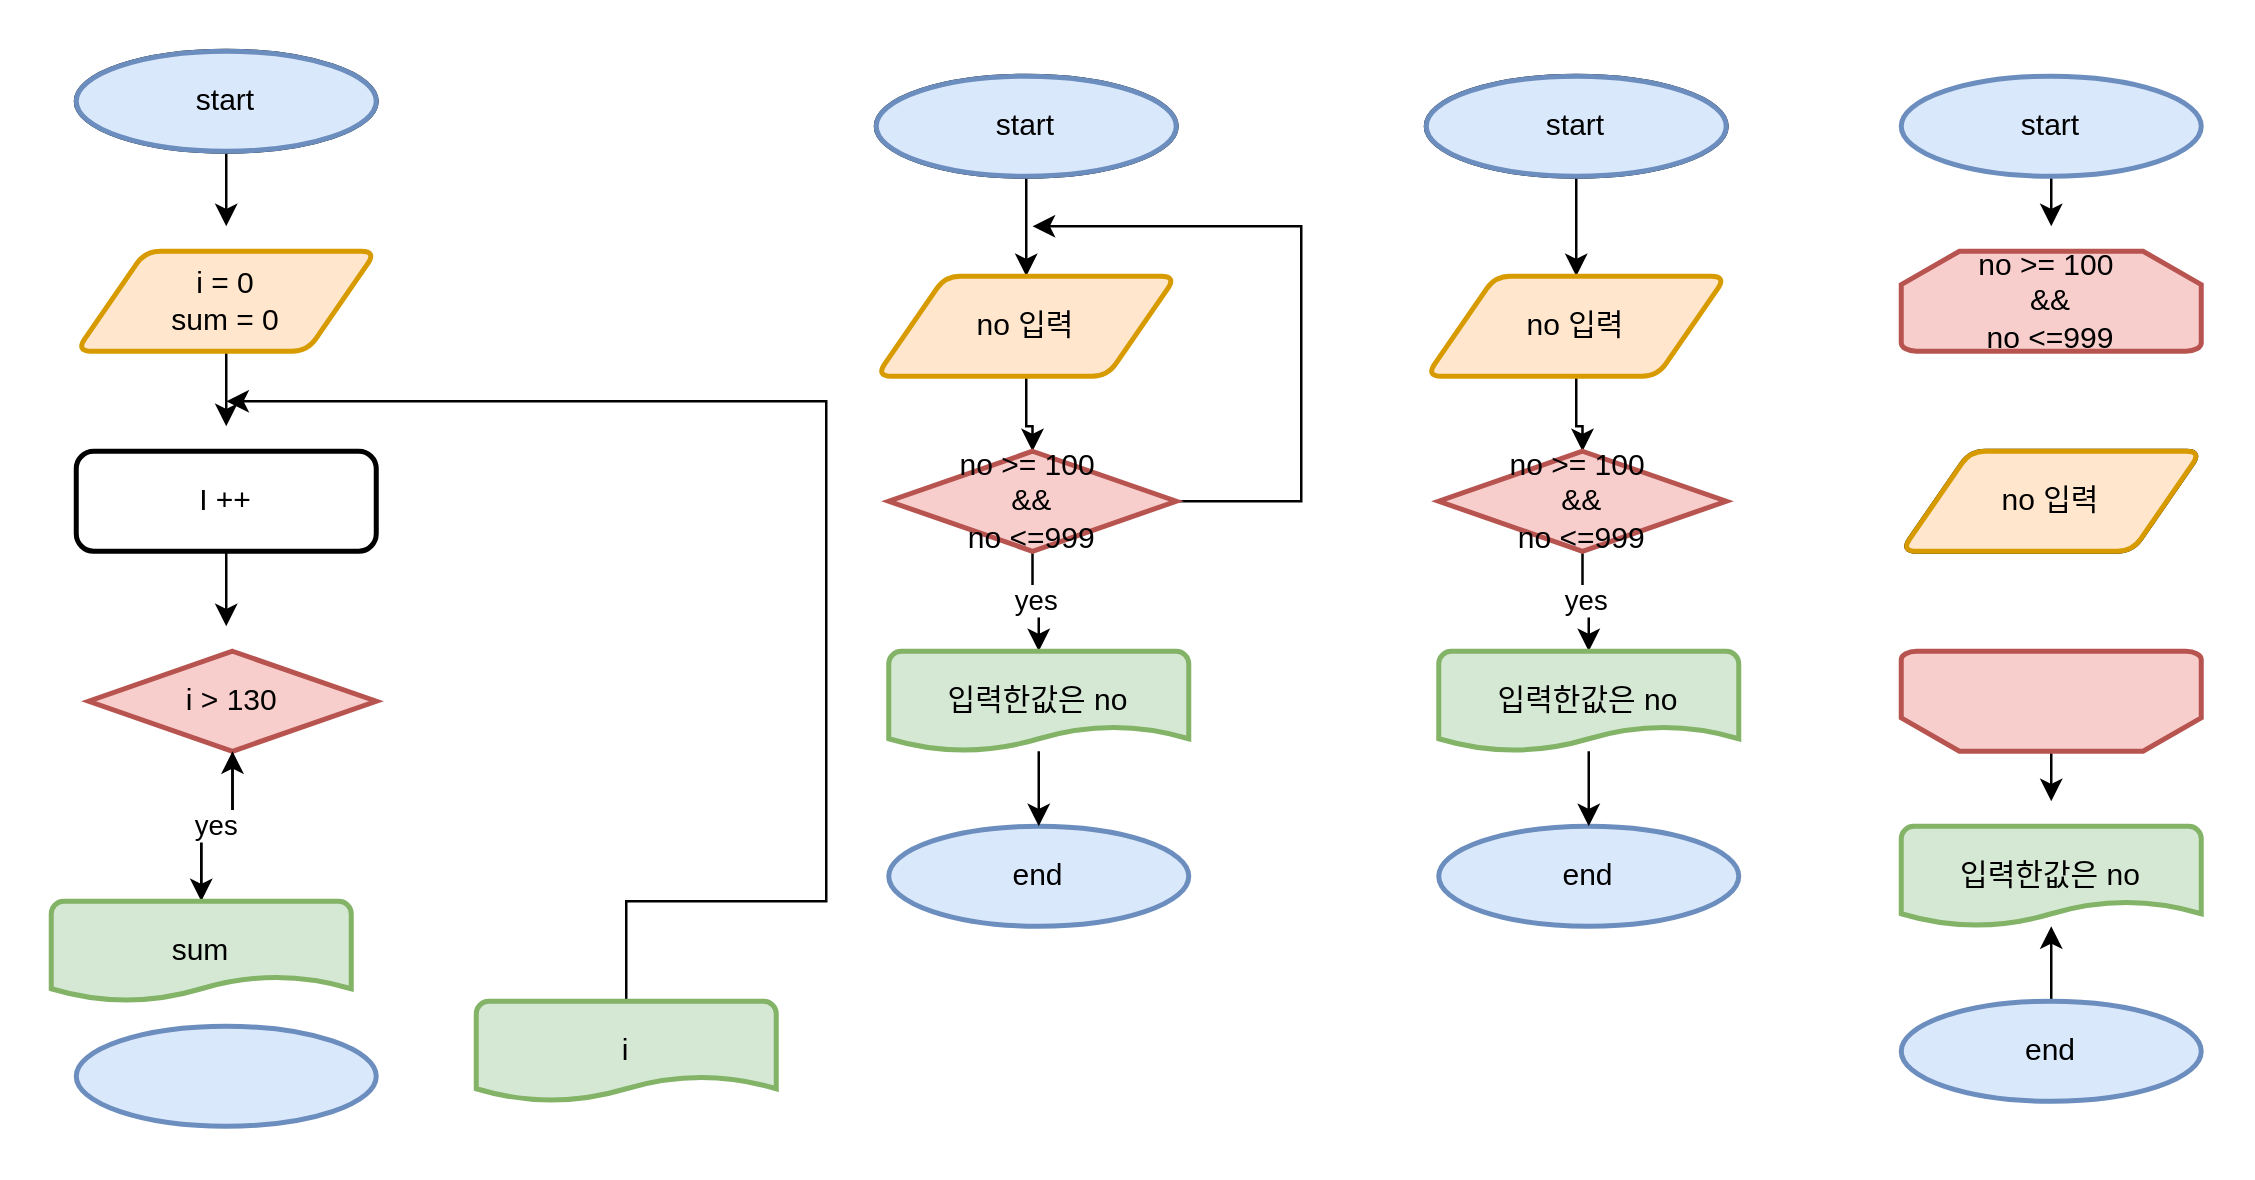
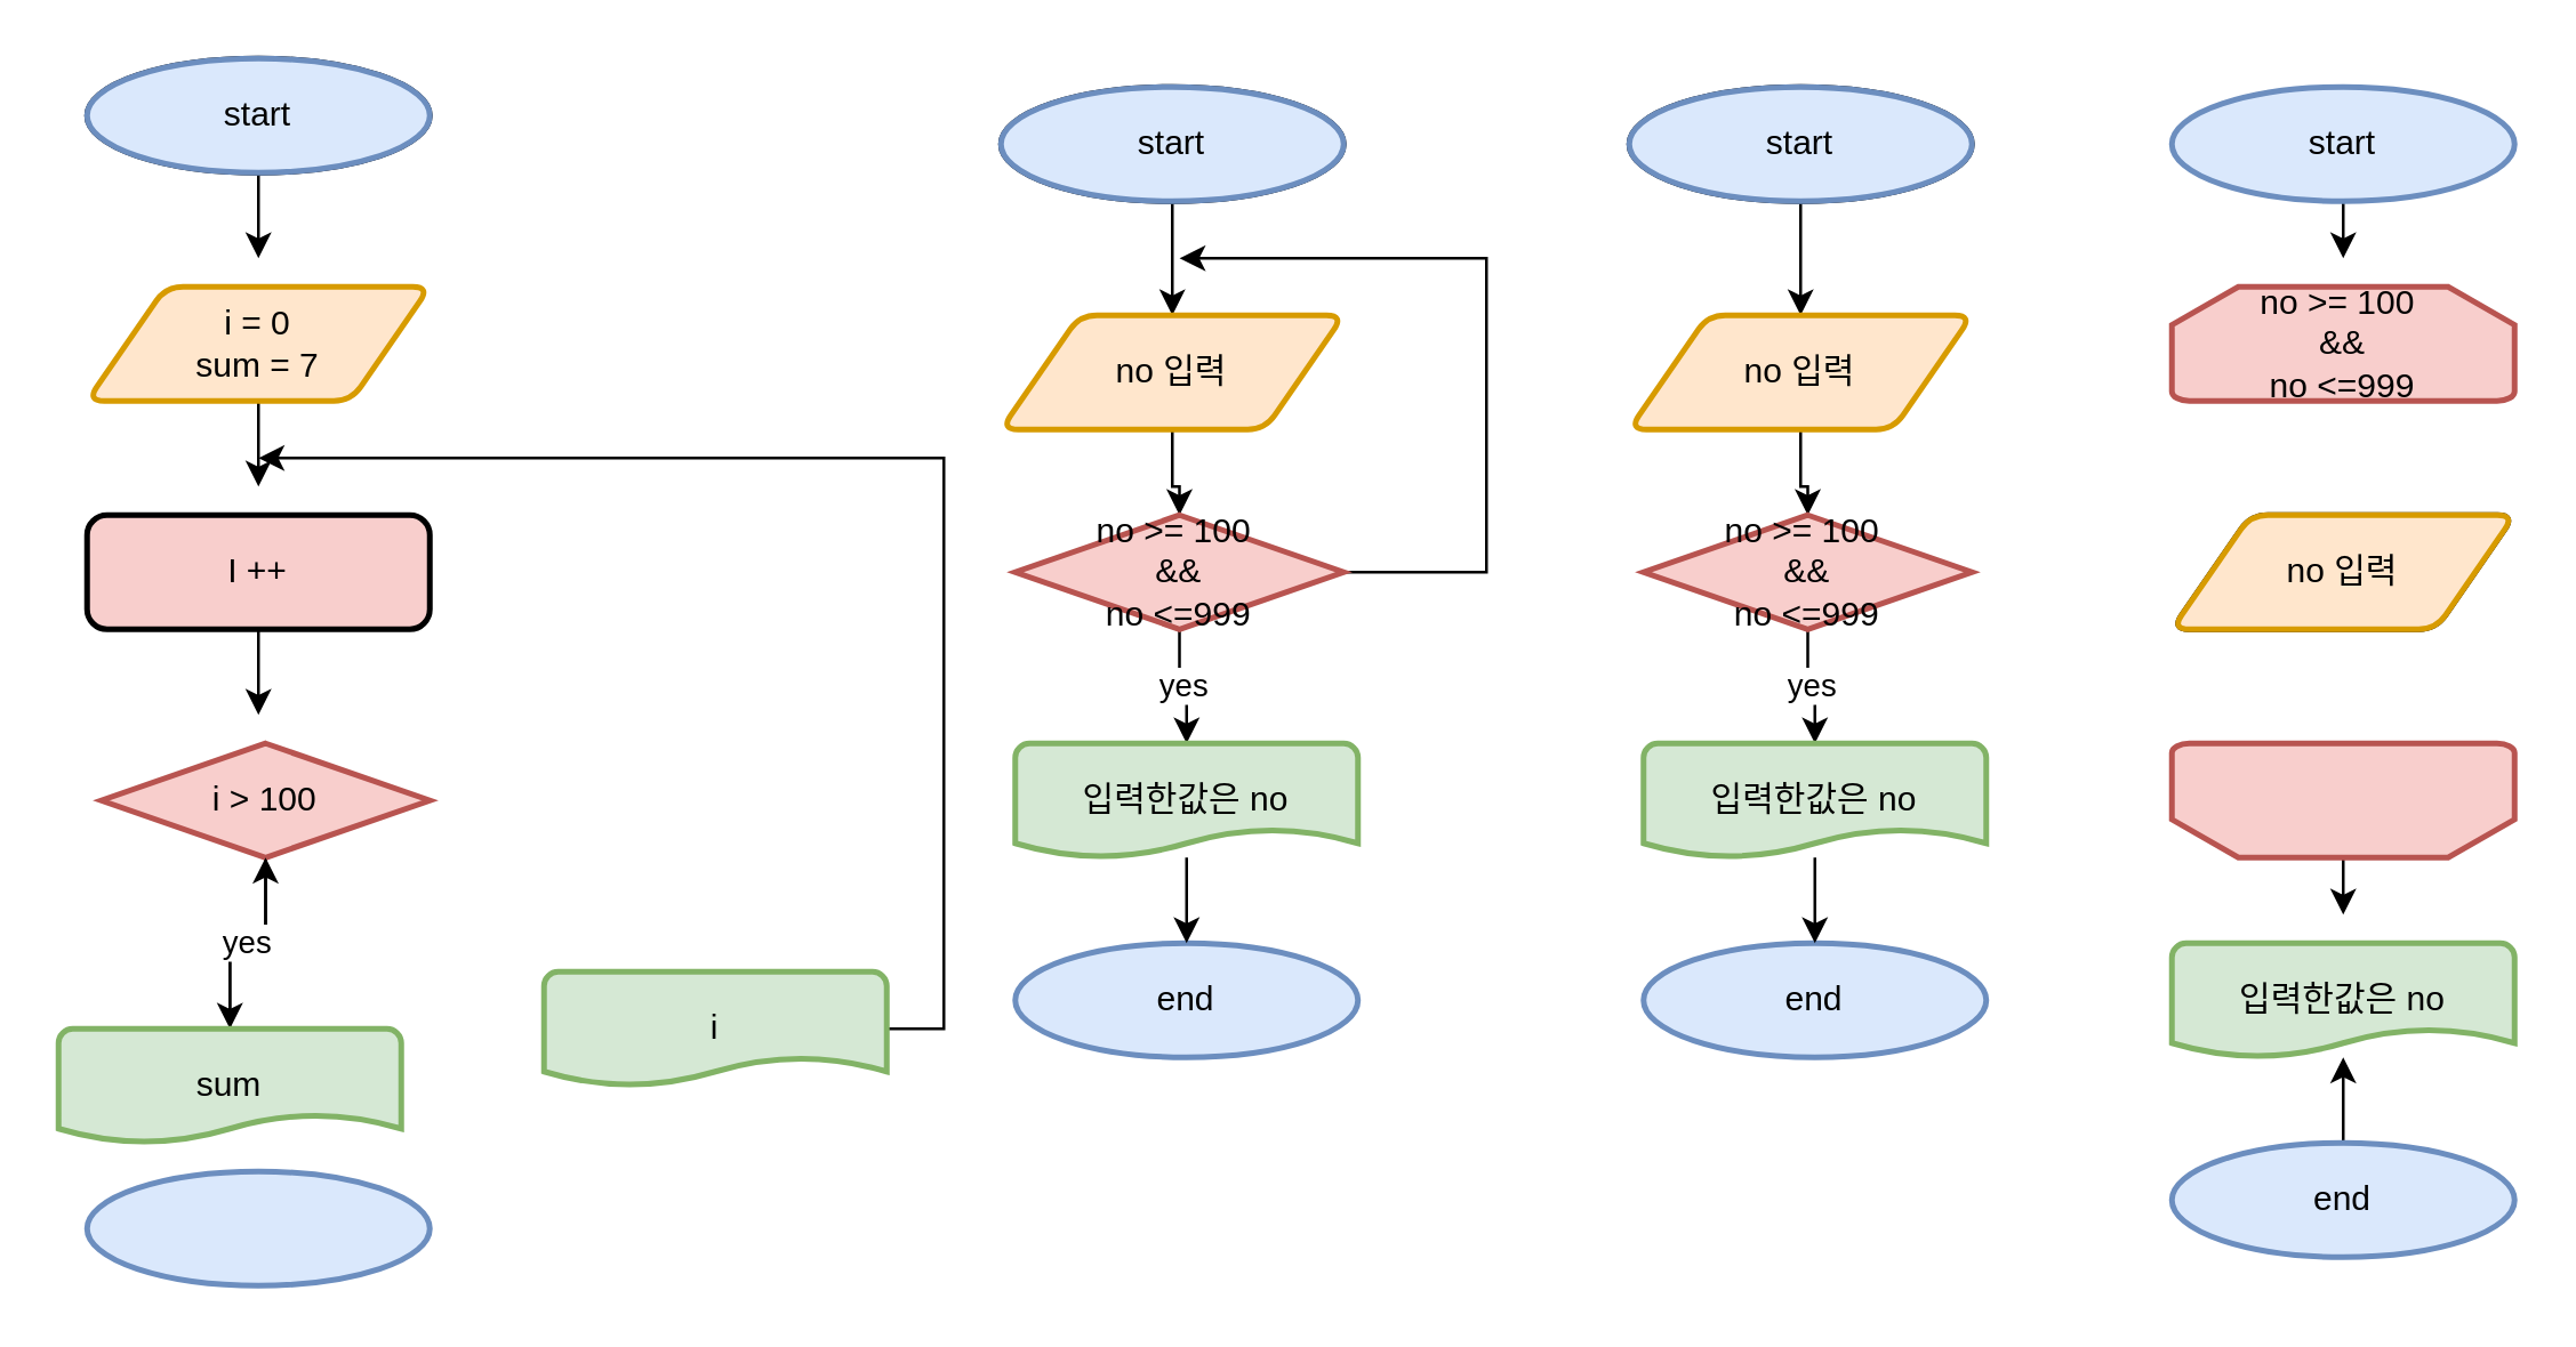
  <mxCell id="0" />
  <mxCell id="1" parent="0" />
  <mxCell id="2" value="start" style="strokeWidth=2;html=1;shape=mxgraph.flowchart.start_1;whiteSpace=wrap;" vertex="1" parent="1"><mxGeometry x="30" y="20" width="120" height="40" as="geometry" /></mxCell>
  <mxCell id="3" style="edgeStyle=orthogonalEdgeStyle;rounded=0;orthogonalLoop=1;jettySize=auto;html=1;" edge="1" parent="1" source="4"><mxGeometry relative="1" as="geometry"><mxPoint x="90" y="170" as="targetPoint" /></mxGeometry></mxCell>
- <mxCell id="4" value="i = 0&lt;br&gt;sum = 0" style="shape=parallelogram;html=1;strokeWidth=2;perimeter=parallelogramPerimeter;whiteSpace=wrap;rounded=1;arcSize=12;size=0.23;fillColor=#ffe6cc;strokeColor=#d79b00;" vertex="1" parent="1"><mxGeometry x="30" y="100" width="120" height="40" as="geometry" /></mxCell>
+ <mxCell id="4" value="i = 0&lt;br&gt;sum = 7" style="shape=parallelogram;html=1;strokeWidth=2;perimeter=parallelogramPerimeter;whiteSpace=wrap;rounded=1;arcSize=12;size=0.23;fillColor=#ffe6cc;strokeColor=#d79b00;" vertex="1" parent="1"><mxGeometry x="30" y="100" width="120" height="40" as="geometry" /></mxCell>
  <mxCell id="5" style="edgeStyle=orthogonalEdgeStyle;rounded=0;orthogonalLoop=1;jettySize=auto;html=1;" edge="1" parent="1" source="6"><mxGeometry relative="1" as="geometry"><mxPoint x="90" y="250" as="targetPoint" /></mxGeometry></mxCell>
- <mxCell id="6" value="I ++" style="rounded=1;whiteSpace=wrap;html=1;absoluteArcSize=1;arcSize=14;strokeWidth=2;" vertex="1" parent="1"><mxGeometry x="30" y="180" width="120" height="40" as="geometry" /></mxCell>
+ <mxCell id="6" value="I ++" style="rounded=1;whiteSpace=wrap;html=1;absoluteArcSize=1;arcSize=14;strokeWidth=2;fillColor=#f8cecc;" vertex="1" parent="1"><mxGeometry x="30" y="180" width="120" height="40" as="geometry" /></mxCell>
  <mxCell id="7" style="edgeStyle=orthogonalEdgeStyle;rounded=0;orthogonalLoop=1;jettySize=auto;html=1;entryX=0.5;entryY=0;entryDx=0;entryDy=0;entryPerimeter=0;" edge="1" parent="1" source="8" target="11"><mxGeometry relative="1" as="geometry" /></mxCell>
- <mxCell id="8" value="i &amp;gt; 130" style="strokeWidth=2;html=1;shape=mxgraph.flowchart.decision;whiteSpace=wrap;fillColor=#f8cecc;strokeColor=#b85450;" vertex="1" parent="1"><mxGeometry x="35" y="260" width="115" height="40" as="geometry" /></mxCell>
+ <mxCell id="8" value="i &amp;gt; 100" style="strokeWidth=2;html=1;shape=mxgraph.flowchart.decision;whiteSpace=wrap;fillColor=#f8cecc;strokeColor=#b85450;" vertex="1" parent="1"><mxGeometry x="35" y="260" width="115" height="40" as="geometry" /></mxCell>
  <mxCell id="9" value="" style="strokeWidth=2;html=1;shape=mxgraph.flowchart.start_1;whiteSpace=wrap;fillColor=#dae8fc;strokeColor=#6c8ebf;" vertex="1" parent="1"><mxGeometry x="30" y="410" width="120" height="40" as="geometry" /></mxCell>
  <mxCell id="10" value="yes" style="edgeStyle=orthogonalEdgeStyle;rounded=0;orthogonalLoop=1;jettySize=auto;html=1;" edge="1" parent="1" source="11" target="8"><mxGeometry relative="1" as="geometry" /></mxCell>
  <mxCell id="11" value="sum" style="strokeWidth=2;html=1;shape=mxgraph.flowchart.document2;whiteSpace=wrap;size=0.25;fillColor=#d5e8d4;strokeColor=#82b366;" vertex="1" parent="1"><mxGeometry x="20" y="360" width="120" height="40" as="geometry" /></mxCell>
  <mxCell id="12" style="edgeStyle=orthogonalEdgeStyle;rounded=0;orthogonalLoop=1;jettySize=auto;html=1;" edge="1" parent="1" source="13"><mxGeometry relative="1" as="geometry"><mxPoint x="90" y="160" as="targetPoint" /><Array as="points"><mxPoint x="330" y="360" /><mxPoint x="330" y="160" /></Array></mxGeometry></mxCell>
- <mxCell id="13" value="i" style="strokeWidth=2;html=1;shape=mxgraph.flowchart.document2;whiteSpace=wrap;size=0.25;fillColor=#d5e8d4;strokeColor=#82b366;" vertex="1" parent="1"><mxGeometry x="190" y="400" width="120" height="40" as="geometry" /></mxCell>
+ <mxCell id="13" value="i" style="strokeWidth=2;html=1;shape=mxgraph.flowchart.document2;whiteSpace=wrap;size=0.25;fillColor=#d5e8d4;strokeColor=#82b366;" vertex="1" parent="1"><mxGeometry x="190" y="340" width="120" height="40" as="geometry" /></mxCell>
  <mxCell id="14" style="edgeStyle=orthogonalEdgeStyle;rounded=0;orthogonalLoop=1;jettySize=auto;html=1;entryX=0.5;entryY=0;entryDx=0;entryDy=0;" edge="1" parent="1" source="15" target="17"><mxGeometry relative="1" as="geometry"><mxPoint x="410" y="100" as="targetPoint" /></mxGeometry></mxCell>
  <mxCell id="15" value="start" style="strokeWidth=2;html=1;shape=mxgraph.flowchart.start_1;whiteSpace=wrap;" vertex="1" parent="1"><mxGeometry x="350" y="30" width="120" height="40" as="geometry" /></mxCell>
  <mxCell id="16" style="edgeStyle=orthogonalEdgeStyle;rounded=0;orthogonalLoop=1;jettySize=auto;html=1;entryX=0.5;entryY=0;entryDx=0;entryDy=0;entryPerimeter=0;" edge="1" parent="1" source="17" target="20"><mxGeometry relative="1" as="geometry" /></mxCell>
  <mxCell id="17" value="no 입력" style="shape=parallelogram;html=1;strokeWidth=2;perimeter=parallelogramPerimeter;whiteSpace=wrap;rounded=1;arcSize=12;size=0.23;fillColor=#ffe6cc;strokeColor=#d79b00;" vertex="1" parent="1"><mxGeometry x="350" y="110" width="120" height="40" as="geometry" /></mxCell>
  <mxCell id="18" value="yes" style="edgeStyle=orthogonalEdgeStyle;rounded=0;orthogonalLoop=1;jettySize=auto;html=1;exitX=0.5;exitY=1;exitDx=0;exitDy=0;exitPerimeter=0;entryX=0.5;entryY=0;entryDx=0;entryDy=0;entryPerimeter=0;" edge="1" parent="1" source="20" target="23"><mxGeometry relative="1" as="geometry" /></mxCell>
  <mxCell id="19" style="edgeStyle=orthogonalEdgeStyle;rounded=0;orthogonalLoop=1;jettySize=auto;html=1;" edge="1" parent="1" source="20"><mxGeometry relative="1" as="geometry"><mxPoint x="412.5" y="90" as="targetPoint" /><Array as="points"><mxPoint x="520" y="200" /><mxPoint x="520" y="90" /></Array></mxGeometry></mxCell>
  <mxCell id="20" value="no &amp;gt;= 100&amp;nbsp;&lt;br&gt;&amp;amp;&amp;amp;&lt;br&gt;no &amp;lt;=999" style="strokeWidth=2;html=1;shape=mxgraph.flowchart.decision;whiteSpace=wrap;fillColor=#f8cecc;strokeColor=#b85450;" vertex="1" parent="1"><mxGeometry x="355" y="180" width="115" height="40" as="geometry" /></mxCell>
  <mxCell id="21" value="end" style="strokeWidth=2;html=1;shape=mxgraph.flowchart.start_1;whiteSpace=wrap;fillColor=#dae8fc;strokeColor=#6c8ebf;" vertex="1" parent="1"><mxGeometry x="355" y="330" width="120" height="40" as="geometry" /></mxCell>
  <mxCell id="22" style="edgeStyle=orthogonalEdgeStyle;rounded=0;orthogonalLoop=1;jettySize=auto;html=1;" edge="1" parent="1" source="23"><mxGeometry relative="1" as="geometry"><mxPoint x="415" y="330" as="targetPoint" /></mxGeometry></mxCell>
  <mxCell id="23" value="입력한값은 no" style="strokeWidth=2;html=1;shape=mxgraph.flowchart.document2;whiteSpace=wrap;size=0.25;fillColor=#d5e8d4;strokeColor=#82b366;" vertex="1" parent="1"><mxGeometry x="355" y="260" width="120" height="40" as="geometry" /></mxCell>
  <mxCell id="24" style="edgeStyle=orthogonalEdgeStyle;rounded=0;orthogonalLoop=1;jettySize=auto;html=1;entryX=0.5;entryY=0;entryDx=0;entryDy=0;" edge="1" parent="1" source="25" target="27"><mxGeometry relative="1" as="geometry"><mxPoint x="630" y="100" as="targetPoint" /></mxGeometry></mxCell>
  <mxCell id="25" value="start" style="strokeWidth=2;html=1;shape=mxgraph.flowchart.start_1;whiteSpace=wrap;" vertex="1" parent="1"><mxGeometry x="570" y="30" width="120" height="40" as="geometry" /></mxCell>
  <mxCell id="26" style="edgeStyle=orthogonalEdgeStyle;rounded=0;orthogonalLoop=1;jettySize=auto;html=1;entryX=0.5;entryY=0;entryDx=0;entryDy=0;entryPerimeter=0;" edge="1" parent="1" source="27" target="29"><mxGeometry relative="1" as="geometry" /></mxCell>
  <mxCell id="27" value="no 입력" style="shape=parallelogram;html=1;strokeWidth=2;perimeter=parallelogramPerimeter;whiteSpace=wrap;rounded=1;arcSize=12;size=0.23;fillColor=#ffe6cc;strokeColor=#d79b00;" vertex="1" parent="1"><mxGeometry x="570" y="110" width="120" height="40" as="geometry" /></mxCell>
  <mxCell id="28" value="yes" style="edgeStyle=orthogonalEdgeStyle;rounded=0;orthogonalLoop=1;jettySize=auto;html=1;exitX=0.5;exitY=1;exitDx=0;exitDy=0;exitPerimeter=0;entryX=0.5;entryY=0;entryDx=0;entryDy=0;entryPerimeter=0;" edge="1" parent="1" source="29" target="32"><mxGeometry relative="1" as="geometry" /></mxCell>
  <mxCell id="29" value="no &amp;gt;= 100&amp;nbsp;&lt;br&gt;&amp;amp;&amp;amp;&lt;br&gt;no &amp;lt;=999" style="strokeWidth=2;html=1;shape=mxgraph.flowchart.decision;whiteSpace=wrap;fillColor=#f8cecc;strokeColor=#b85450;" vertex="1" parent="1"><mxGeometry x="575" y="180" width="115" height="40" as="geometry" /></mxCell>
  <mxCell id="30" value="end" style="strokeWidth=2;html=1;shape=mxgraph.flowchart.start_1;whiteSpace=wrap;fillColor=#dae8fc;strokeColor=#6c8ebf;" vertex="1" parent="1"><mxGeometry x="575" y="330" width="120" height="40" as="geometry" /></mxCell>
  <mxCell id="31" style="edgeStyle=orthogonalEdgeStyle;rounded=0;orthogonalLoop=1;jettySize=auto;html=1;" edge="1" parent="1" source="32"><mxGeometry relative="1" as="geometry"><mxPoint x="635" y="330" as="targetPoint" /></mxGeometry></mxCell>
  <mxCell id="32" value="입력한값은 no" style="strokeWidth=2;html=1;shape=mxgraph.flowchart.document2;whiteSpace=wrap;size=0.25;fillColor=#d5e8d4;strokeColor=#82b366;" vertex="1" parent="1"><mxGeometry x="575" y="260" width="120" height="40" as="geometry" /></mxCell>
  <mxCell id="33" value="no &amp;gt;= 100&amp;nbsp;&lt;br&gt;&amp;amp;&amp;amp;&lt;br&gt;no &amp;lt;=999" style="strokeWidth=2;html=1;shape=mxgraph.flowchart.loop_limit;whiteSpace=wrap;fillColor=#f8cecc;strokeColor=#b85450;" vertex="1" parent="1"><mxGeometry x="760" y="100" width="120" height="40" as="geometry" /></mxCell>
  <mxCell id="34" style="edgeStyle=orthogonalEdgeStyle;rounded=0;orthogonalLoop=1;jettySize=auto;html=1;" edge="1" parent="1" source="35"><mxGeometry relative="1" as="geometry"><mxPoint x="820" y="320" as="targetPoint" /></mxGeometry></mxCell>
  <mxCell id="35" value="" style="strokeWidth=2;html=1;shape=mxgraph.flowchart.loop_limit;whiteSpace=wrap;rotation=-180;fillColor=#f8cecc;strokeColor=#b85450;" vertex="1" parent="1"><mxGeometry x="760" y="260" width="120" height="40" as="geometry" /></mxCell>
  <mxCell id="36" value="no 입력" style="shape=parallelogram;html=1;strokeWidth=2;perimeter=parallelogramPerimeter;whiteSpace=wrap;rounded=1;arcSize=12;size=0.23;" vertex="1" parent="1"><mxGeometry x="760" y="180" width="120" height="40" as="geometry" /></mxCell>
  <mxCell id="37" value="" style="edgeStyle=orthogonalEdgeStyle;rounded=0;orthogonalLoop=1;jettySize=auto;html=1;" edge="1" parent="1" source="38" target="41"><mxGeometry relative="1" as="geometry"><Array as="points"><mxPoint x="820" y="400" /><mxPoint x="820" y="400" /></Array></mxGeometry></mxCell>
  <mxCell id="38" value="end" style="strokeWidth=2;html=1;shape=mxgraph.flowchart.start_1;whiteSpace=wrap;fillColor=#dae8fc;strokeColor=#6c8ebf;" vertex="1" parent="1"><mxGeometry x="760" y="400" width="120" height="40" as="geometry" /></mxCell>
  <mxCell id="39" style="edgeStyle=orthogonalEdgeStyle;rounded=0;orthogonalLoop=1;jettySize=auto;html=1;" edge="1" parent="1" source="40"><mxGeometry relative="1" as="geometry"><mxPoint x="820" y="90" as="targetPoint" /></mxGeometry></mxCell>
  <mxCell id="40" value="start" style="strokeWidth=2;html=1;shape=mxgraph.flowchart.start_1;whiteSpace=wrap;fillColor=#dae8fc;strokeColor=#6c8ebf;" vertex="1" parent="1"><mxGeometry x="760" y="30" width="120" height="40" as="geometry" /></mxCell>
  <mxCell id="41" value="입력한값은 no" style="strokeWidth=2;html=1;shape=mxgraph.flowchart.document2;whiteSpace=wrap;size=0.25;fillColor=#d5e8d4;strokeColor=#82b366;" vertex="1" parent="1"><mxGeometry x="760" y="330" width="120" height="40" as="geometry" /></mxCell>
  <mxCell id="42" style="edgeStyle=orthogonalEdgeStyle;rounded=0;orthogonalLoop=1;jettySize=auto;html=1;" edge="1" parent="1" source="43"><mxGeometry relative="1" as="geometry"><mxPoint x="90" y="90" as="targetPoint" /></mxGeometry></mxCell>
  <mxCell id="43" value="start" style="strokeWidth=2;html=1;shape=mxgraph.flowchart.start_1;whiteSpace=wrap;fillColor=#dae8fc;strokeColor=#6c8ebf;" vertex="1" parent="1"><mxGeometry x="30" y="20" width="120" height="40" as="geometry" /></mxCell>
  <mxCell id="44" value="start" style="strokeWidth=2;html=1;shape=mxgraph.flowchart.start_1;whiteSpace=wrap;fillColor=#dae8fc;strokeColor=#6c8ebf;" vertex="1" parent="1"><mxGeometry x="350" y="30" width="120" height="40" as="geometry" /></mxCell>
  <mxCell id="45" value="start" style="strokeWidth=2;html=1;shape=mxgraph.flowchart.start_1;whiteSpace=wrap;fillColor=#dae8fc;strokeColor=#6c8ebf;" vertex="1" parent="1"><mxGeometry x="570" y="30" width="120" height="40" as="geometry" /></mxCell>
  <mxCell id="46" value="no 입력" style="shape=parallelogram;html=1;strokeWidth=2;perimeter=parallelogramPerimeter;whiteSpace=wrap;rounded=1;arcSize=12;size=0.23;fillColor=#ffe6cc;strokeColor=#d79b00;" vertex="1" parent="1"><mxGeometry x="760" y="180" width="120" height="40" as="geometry" /></mxCell>
